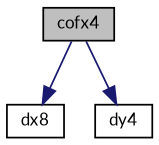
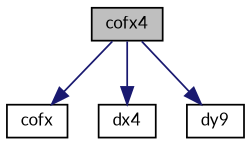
  digraph {
    fontname=Lato
    rankdir=TB
    node [color=black fillcolor=white fontname=Lato fontsize=10 shape=record style=filled]
    edge [color=midnightblue fontname=Lato fontsize=10 labelfontname=Helvetica labelfontsize=10 style=solid]
    n1 [fillcolor=grey75 fontcolor=black height=0.2 label=cofx4 width=0.4]
-   n3 [height=0.2 label=dx8 width=0.4]
-   n4 [height=0.2 label=dy4 width=0.4]
+   n2 [height=0.2 label=cofx width=0.4]
+   n3 [height=0.2 label=dx4 width=0.4]
+   n4 [height=0.2 label=dy9 width=0.4]
+   n1 -> n2
    n1 -> n3
    n1 -> n4
  }
